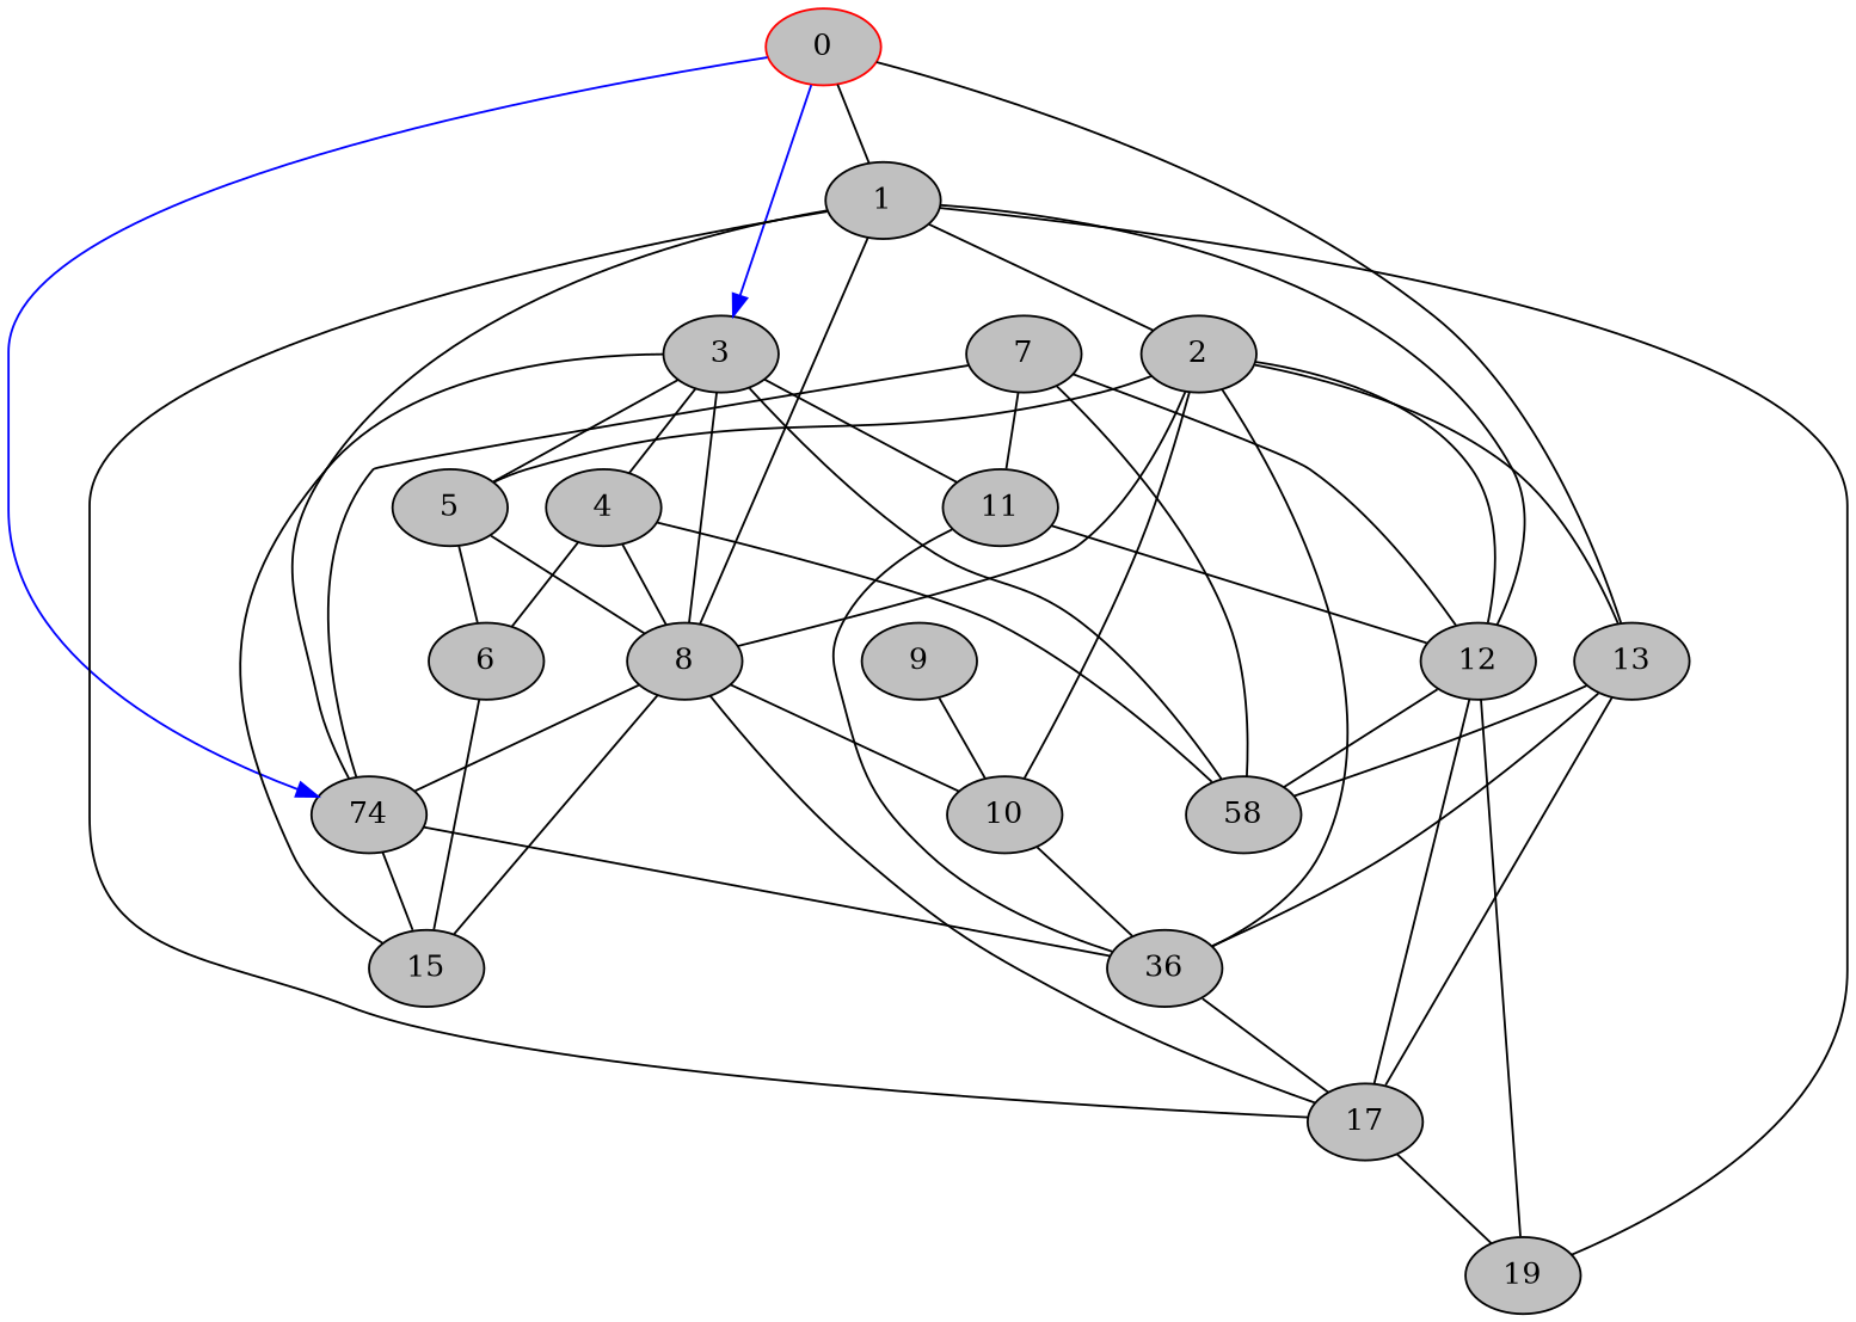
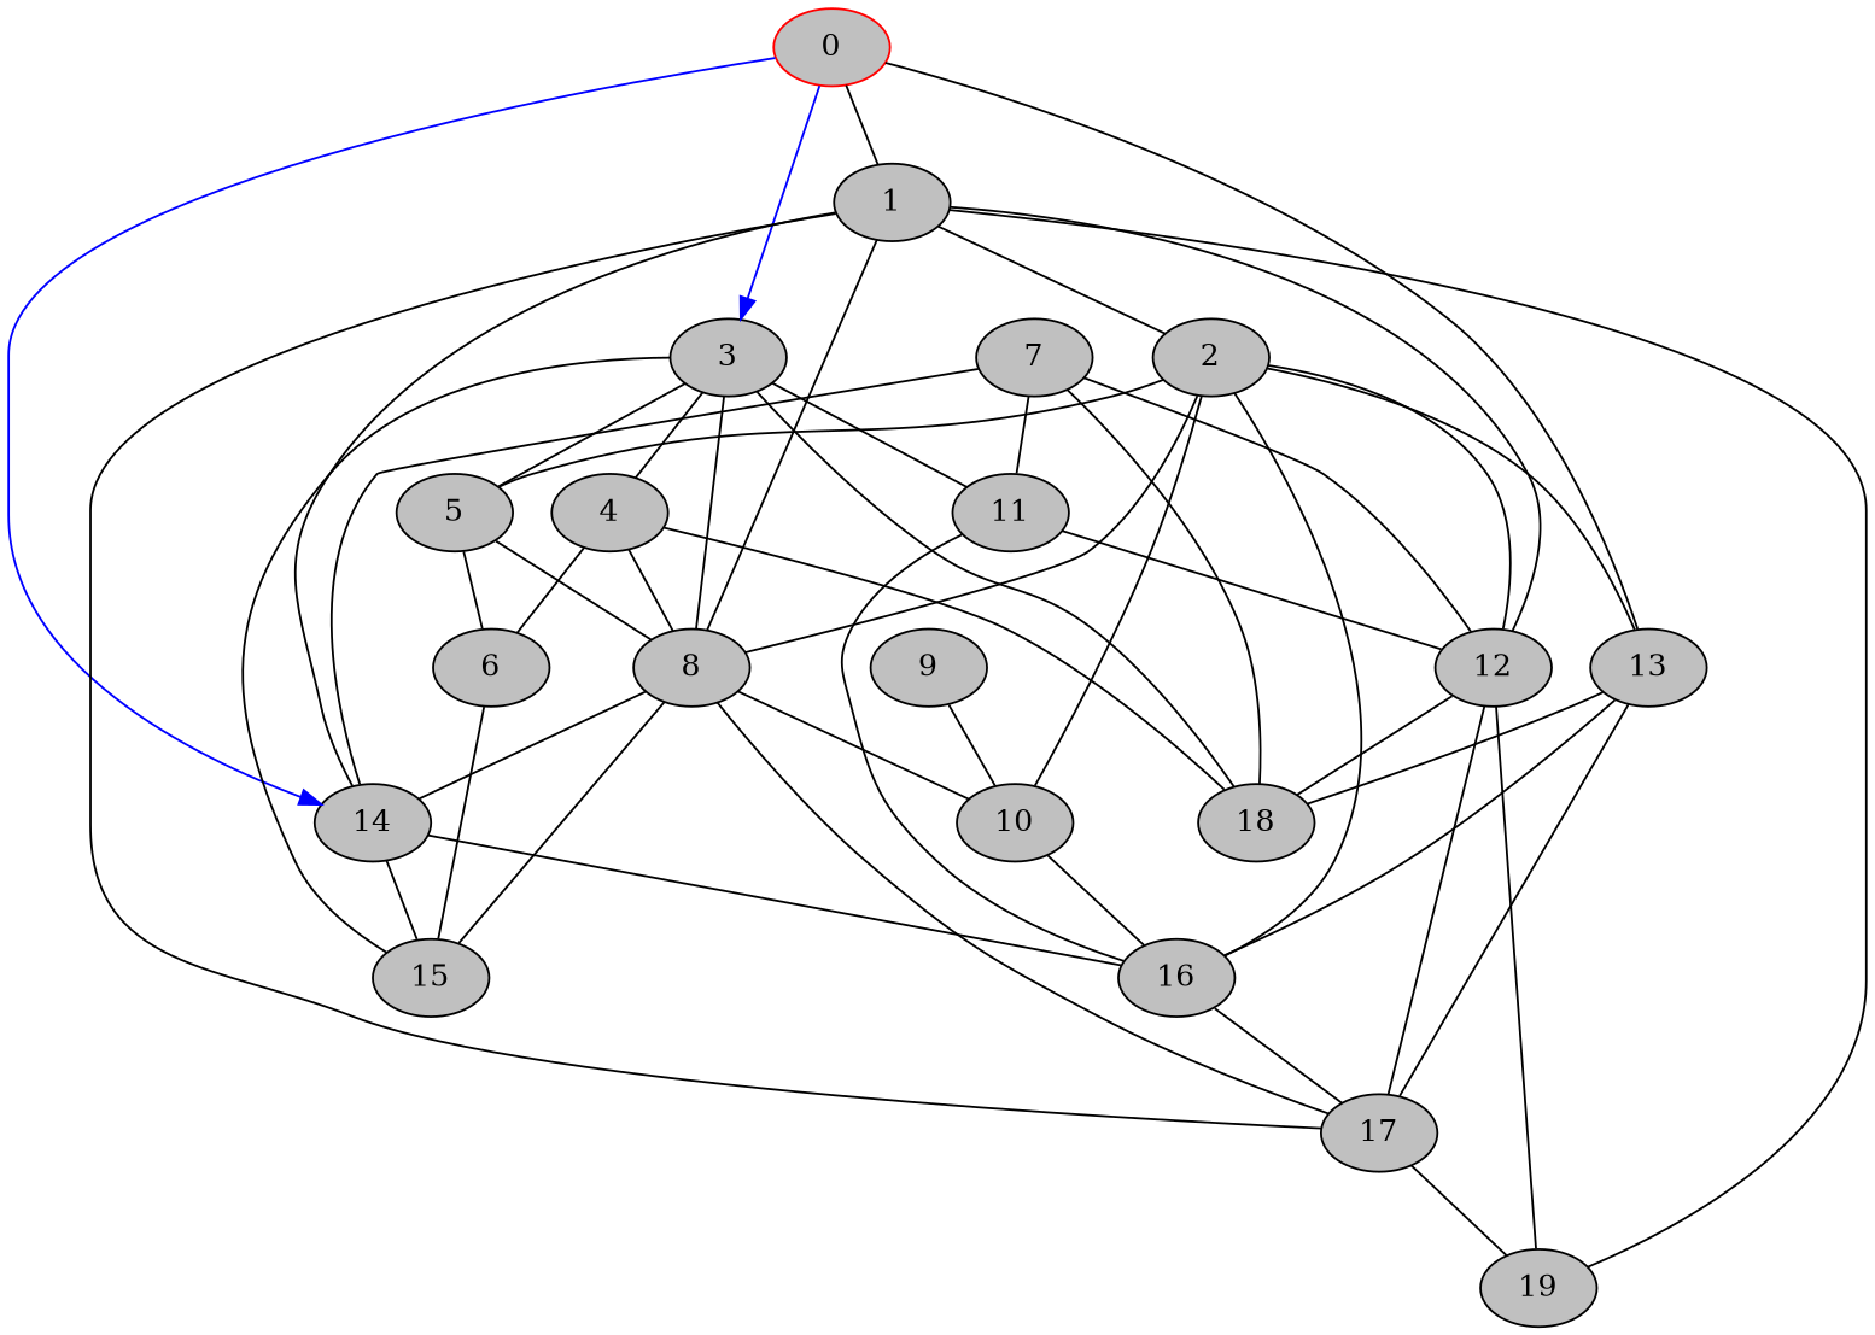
  digraph {
    node [fillcolor=gray style=filled]
    edge [dir=none]
    0 [color=red]
    1
    3
    13
-   14 [label=74]
+   14
    2
    8
    12
    17
    19
    5
    4
    11
    15
-   18 [label=58]
-   16 [label=36]
+   18
+   16
    10
    6
    7
    9
    0 -> 1
    0 -> 3 [color=blue dir=forward]
    0 -> 13
    0 -> 14 [color=blue dir=forward]
    1 -> 14
    1 -> 2
    1 -> 8
    1 -> 12
    1 -> 17
    1 -> 19
    3 -> 8
    3 -> 5
    3 -> 4
    3 -> 11
    3 -> 15
    3 -> 18
    13 -> 17
    13 -> 18
    13 -> 16
    14 -> 15
    14 -> 16
    2 -> 13
    2 -> 8
    2 -> 12
    2 -> 5
    2 -> 16
    2 -> 10
    8 -> 14
    8 -> 17
    8 -> 15
    8 -> 10
    12 -> 17
    12 -> 19
    12 -> 18
    17 -> 19
    5 -> 8
    5 -> 6
    4 -> 8
    4 -> 18
    4 -> 6
    11 -> 12
    11 -> 16
    16 -> 17
    10 -> 16
    6 -> 15
    7 -> 14
    7 -> 12
    7 -> 11
    7 -> 18
    9 -> 10
  }
